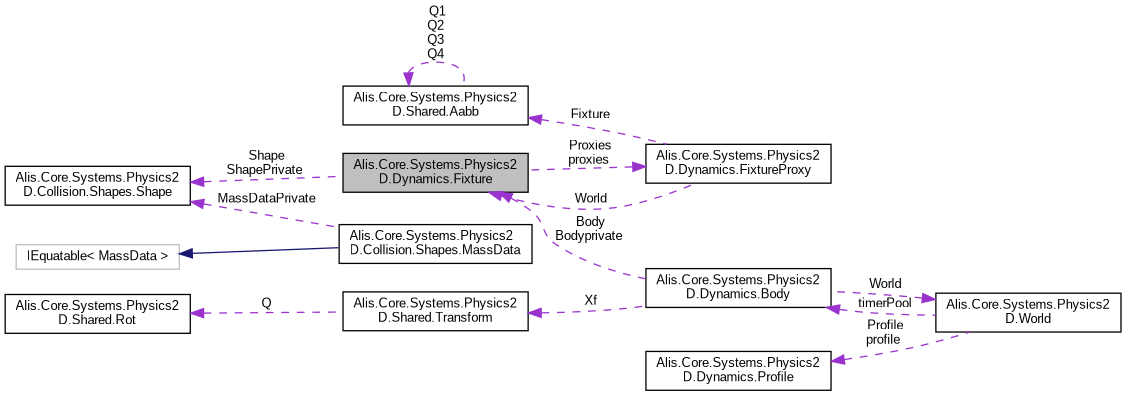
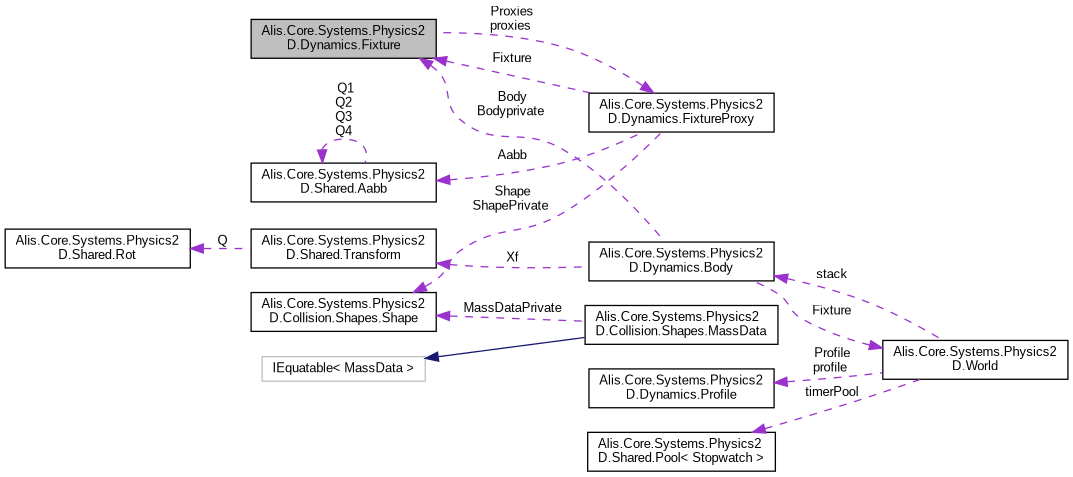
  digraph {
    fontname="Liberation Sans"
    rankdir=LR
    node [color=black fillcolor=white fontname="Liberation Sans" fontsize=10 shape=record style=filled]
    edge [color=darkorchid3 dir=back fontname="Liberation Sans" fontsize=10 labelfontname=Helvetica labelfontsize=10 style=dashed]
    n1 [fillcolor=grey75 fontcolor=black height=0.2 label="Alis.Core.Systems.Physics2\lD.Dynamics.Fixture" width=0.4]
    n2 [height=0.2 label="Alis.Core.Systems.Physics2\lD.Dynamics.FixtureProxy" width=0.4]
    n3 [height=0.2 label="Alis.Core.Systems.Physics2\lD.Dynamics.Body" width=0.4]
    n4 [height=0.2 label="Alis.Core.Systems.Physics2\lD.Collision.Shapes.Shape" width=0.4]
    n5 [height=0.2 label="Alis.Core.Systems.Physics2\lD.Collision.Shapes.MassData" width=0.4]
    n6 [color=grey75 height=0.2 label="IEquatable\< MassData \>" width=0.4]
    n7 [height=0.2 label="Alis.Core.Systems.Physics2\lD.World" width=0.4]
    n8 [height=0.2 label="Alis.Core.Systems.Physics2\lD.Shared.Transform" width=0.4]
    n9 [height=0.2 label="Alis.Core.Systems.Physics2\lD.Shared.Rot" width=0.4]
    n10 [height=0.2 label="Alis.Core.Systems.Physics2\lD.Dynamics.Profile" width=0.4]
+   n11 [height=0.2 label="Alis.Core.Systems.Physics2\lD.Shared.Pool\< Stopwatch \>" width=0.4]
    n12 [height=0.2 label="Alis.Core.Systems.Physics2\lD.Shared.Aabb" width=0.4]
-   n1 -> n2 [label=" World"]
+   n1 -> n2 [label=" Fixture"]
    n1 -> n3 [label=" Body\nBodyprivate"]
    n2 -> n1 [label=" Proxies\nproxies"]
-   n3 -> n7 [label=" timerPool"]
-   n4 -> n1 [label=" Shape\nShapePrivate"]
+   n3 -> n7 [label=" stack"]
+   n4 -> n2 [label=" Shape\nShapePrivate"]
    n4 -> n5 [label=" MassDataPrivate"]
    n6 -> n5 [color=midnightblue style=solid]
-   n7 -> n3 [label=" World"]
+   n7 -> n3 [label=" Fixture"]
    n8 -> n3 [label=" Xf"]
    n9 -> n8 [label=" Q"]
    n10 -> n7 [label=" Profile\nprofile"]
-   n12 -> n2 [label=" Fixture"]
+   n11 -> n7 [label=" timerPool"]
+   n12 -> n2 [label=" Aabb"]
    n12 -> n12 [label=" Q1\nQ2\nQ3\nQ4"]
  }
